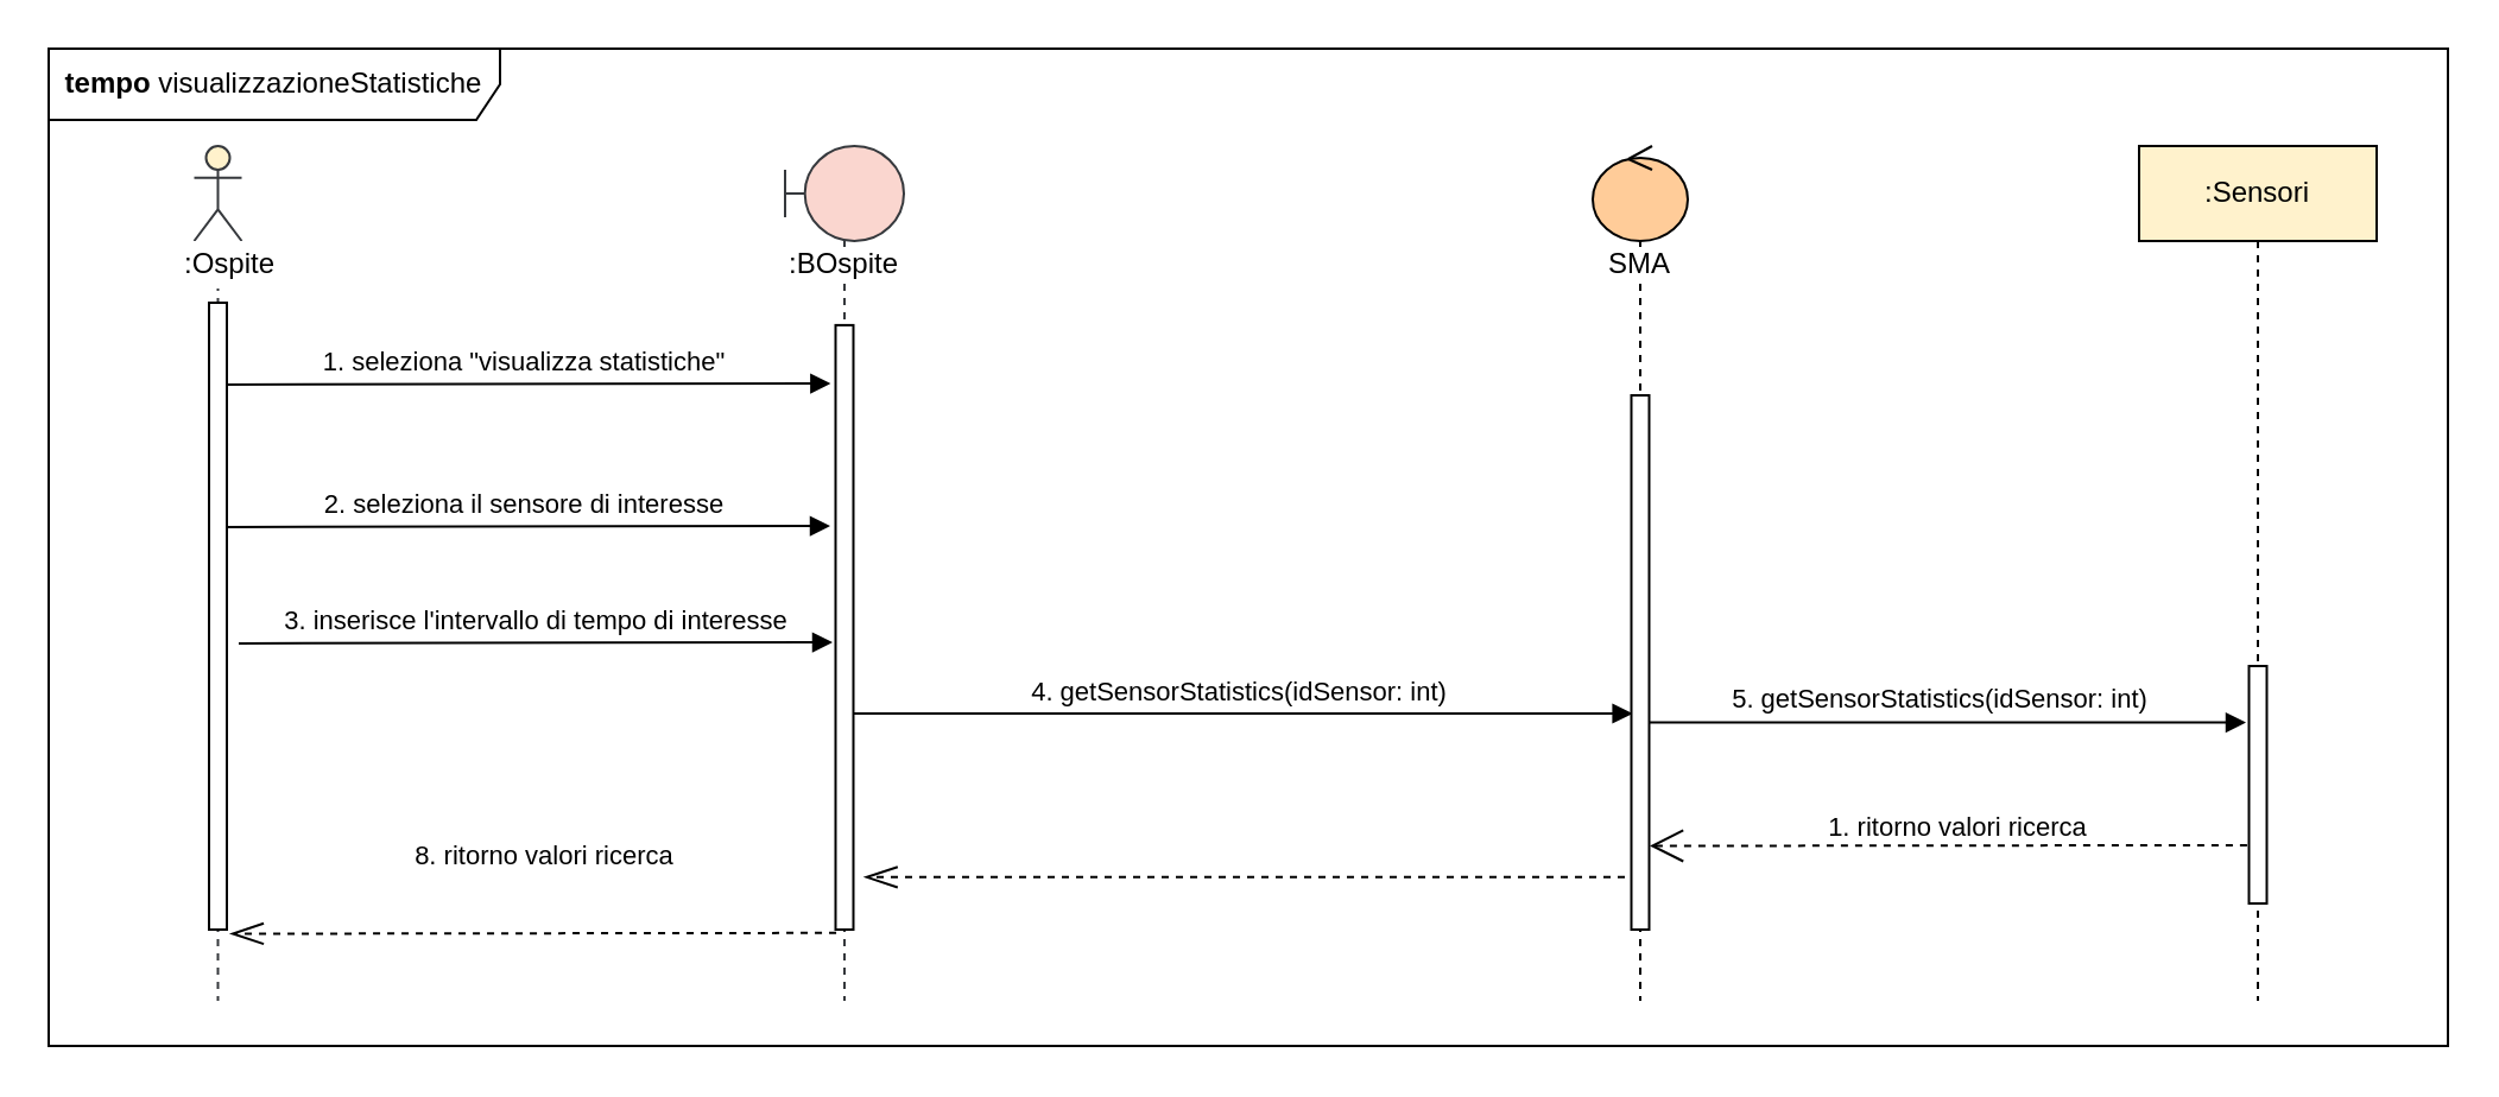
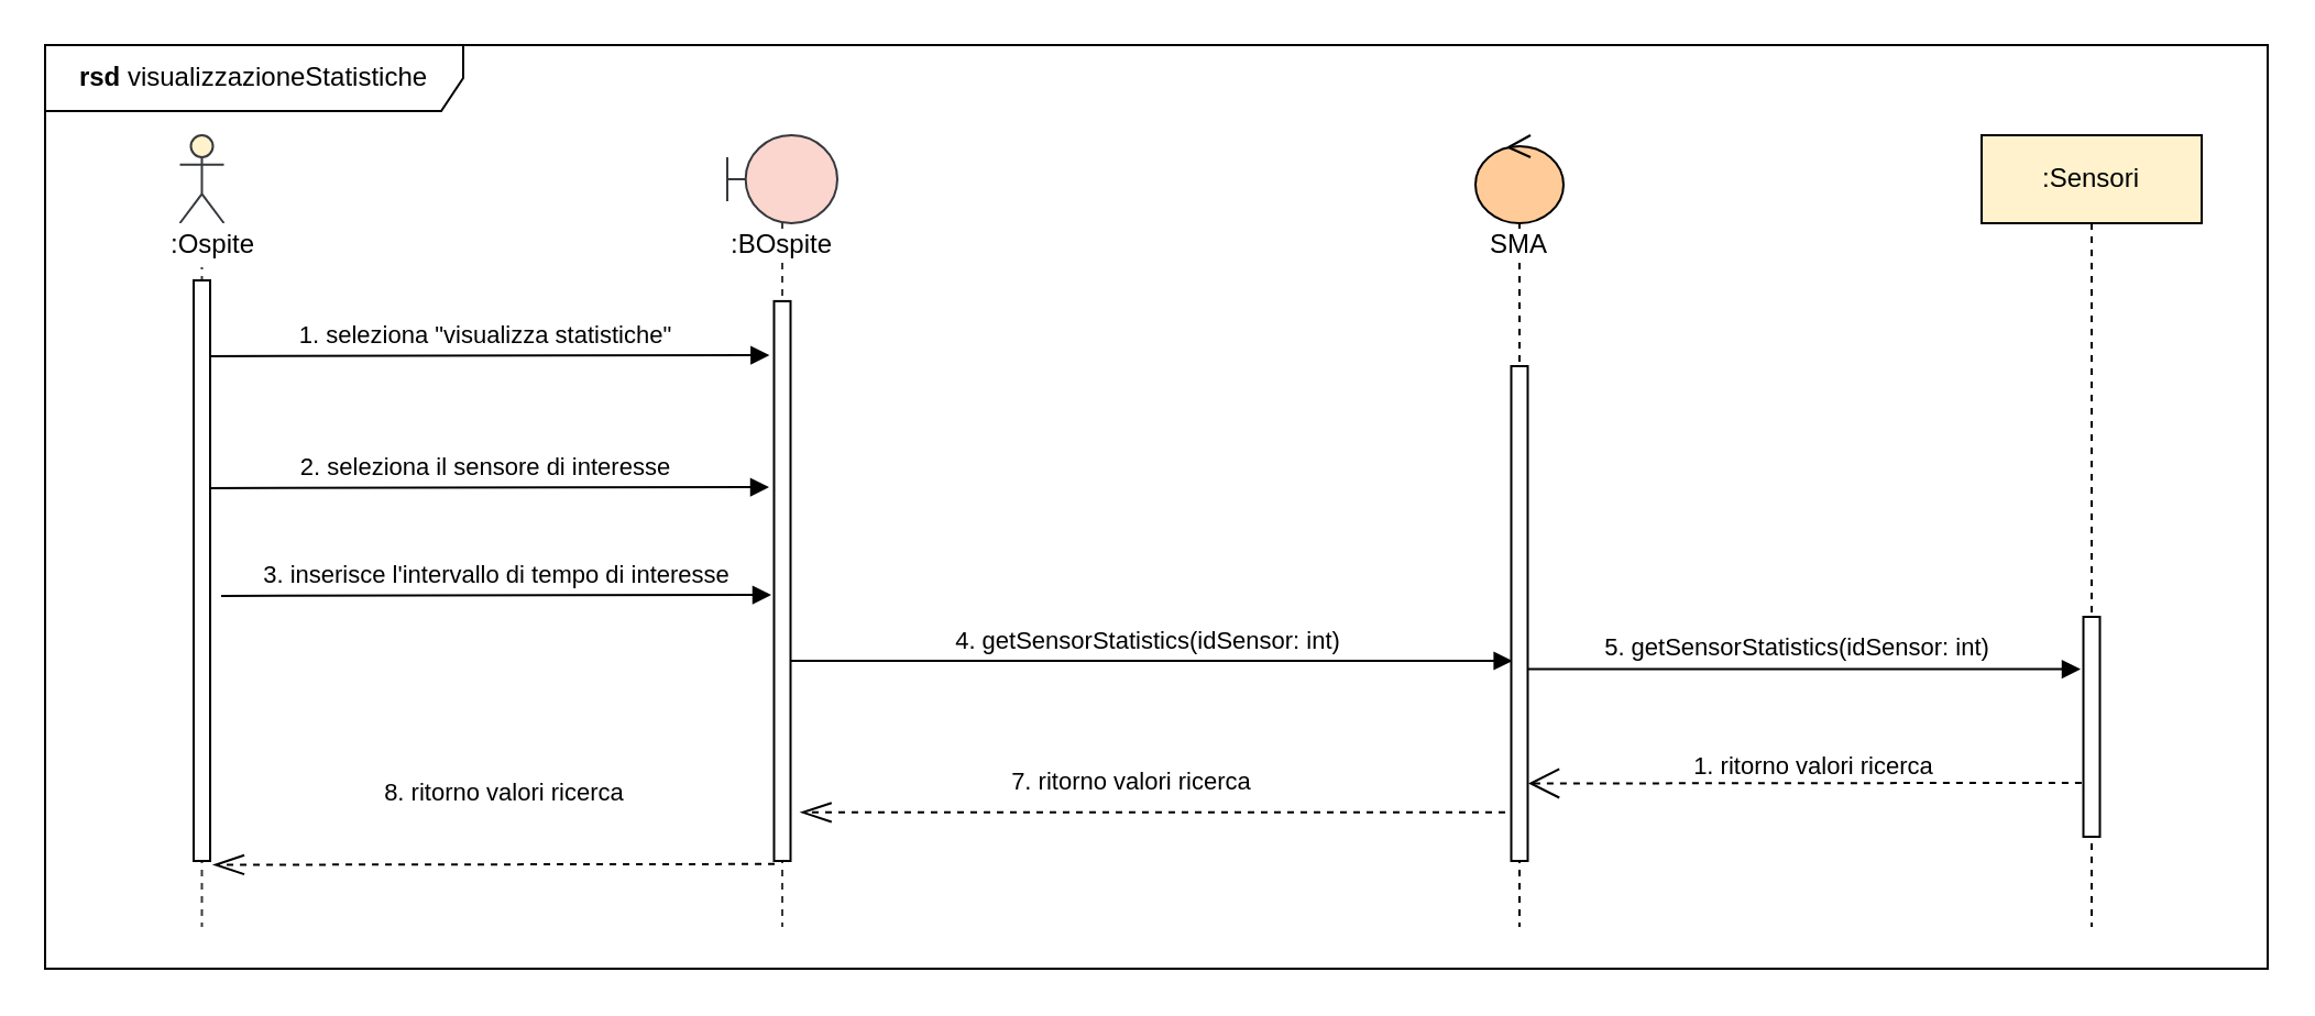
  <mxCell id="0" />
  <mxCell id="1" parent="0" />
- <mxCell id="2" value="&lt;b&gt;tempo &lt;/b&gt;visualizzazioneStatistiche" style="shape=umlFrame;whiteSpace=wrap;html=1;fillColor=#ffffff;width=190;height=30;" parent="1" vertex="1"><mxGeometry x="20" y="20" width="1010" height="420" as="geometry" /></mxCell>
+ <mxCell id="2" value="&lt;b&gt;rsd &lt;/b&gt;visualizzazioneStatistiche" style="shape=umlFrame;whiteSpace=wrap;html=1;fillColor=#ffffff;width=190;height=30;" parent="1" vertex="1"><mxGeometry x="20" y="20" width="1010" height="420" as="geometry" /></mxCell>
  <mxCell id="3" value="1. seleziona &quot;visualizza statistiche&quot;" style="html=1;verticalAlign=bottom;startArrow=none;endArrow=block;startSize=8;startFill=0;entryX=-0.276;entryY=0.609;entryDx=0;entryDy=0;entryPerimeter=0;" parent="1" edge="1"><mxGeometry x="0.003" relative="1" as="geometry"><mxPoint x="90" y="161.46" as="sourcePoint" /><mxPoint x="349.18" y="161.001" as="targetPoint" /><mxPoint as="offset" /></mxGeometry></mxCell>
  <mxCell id="4" value="2. seleziona il sensore di interesse" style="html=1;verticalAlign=bottom;startArrow=none;endArrow=block;startSize=8;startFill=0;" parent="1" edge="1"><mxGeometry x="0.003" relative="1" as="geometry"><mxPoint x="90" y="221.46" as="sourcePoint" /><mxPoint x="349" y="221" as="targetPoint" /><mxPoint as="offset" /></mxGeometry></mxCell>
  <mxCell id="5" value="4. getSensorStatistics(idSensor: int)" style="html=1;verticalAlign=bottom;startArrow=none;endArrow=block;startSize=8;startFill=0;entryX=0.076;entryY=0.747;entryDx=0;entryDy=0;entryPerimeter=0;" parent="1" edge="1"><mxGeometry relative="1" as="geometry"><mxPoint x="354.5" y="300.005" as="sourcePoint" /><mxPoint x="686.82" y="300.005" as="targetPoint" /></mxGeometry></mxCell>
  <mxCell id="6" value="" style="endArrow=openThin;dashed=1;endFill=0;endSize=12;html=1;entryX=1.606;entryY=0.862;entryDx=0;entryDy=0;entryPerimeter=0;" parent="1" edge="1"><mxGeometry width="160" relative="1" as="geometry"><mxPoint x="689.5" y="368.932" as="sourcePoint" /><mxPoint x="363.295" y="368.932" as="targetPoint" /><Array as="points" /></mxGeometry></mxCell>
+ <mxCell id="7" value="&lt;span style=&quot;font-size: 11px&quot;&gt;7. ritorno valori ricerca&amp;nbsp;&lt;/span&gt;" style="text;html=1;align=center;verticalAlign=middle;resizable=0;points=[];autosize=1;" parent="1" vertex="1"><mxGeometry x="450" y="344.76" width="130" height="20" as="geometry" /></mxCell>
  <mxCell id="8" value="" style="endArrow=openThin;dashed=1;endFill=0;endSize=12;html=1;exitX=0.037;exitY=0.92;exitDx=0;exitDy=0;exitPerimeter=0;" parent="1" edge="1"><mxGeometry width="160" relative="1" as="geometry"><mxPoint x="351.527" y="392.396" as="sourcePoint" /><mxPoint x="96.415" y="392.76" as="targetPoint" /><Array as="points" /></mxGeometry></mxCell>
  <mxCell id="9" value="&lt;span style=&quot;font-size: 11px&quot;&gt;8. ritorno valori ricerca&amp;nbsp;&lt;/span&gt;" style="text;html=1;align=center;verticalAlign=middle;resizable=0;points=[];autosize=1;" parent="1" vertex="1"><mxGeometry x="165.07" y="349.76" width="130" height="20" as="geometry" /></mxCell>
  <mxCell id="10" value="" style="shape=umlLifeline;participant=umlActor;perimeter=lifelinePerimeter;whiteSpace=wrap;html=1;container=1;collapsible=0;recursiveResize=0;verticalAlign=top;spacingTop=36;outlineConnect=0;strokeColor=#36393d;fillColor=#FFF2CC;" parent="1" vertex="1"><mxGeometry x="81.25" y="61" width="20" height="360" as="geometry" /></mxCell>
  <mxCell id="11" value="" style="html=1;points=[];perimeter=orthogonalPerimeter;fillColor=#ffffff;" parent="10" vertex="1"><mxGeometry x="6.25" y="66" width="7.5" height="264" as="geometry" /></mxCell>
  <mxCell id="12" value=":Ospite" style="text;html=1;strokeColor=none;align=center;verticalAlign=middle;whiteSpace=wrap;rounded=0;fillColor=#ffffff;" parent="1" vertex="1"><mxGeometry x="60" y="101" width="72.5" height="20" as="geometry" /></mxCell>
  <mxCell id="13" value=":Sensori" style="shape=umlLifeline;perimeter=lifelinePerimeter;whiteSpace=wrap;html=1;container=1;collapsible=0;recursiveResize=0;outlineConnect=0;fillColor=#FFF2CC;" parent="1" vertex="1"><mxGeometry x="900" y="61" width="100" height="360" as="geometry" /></mxCell>
  <mxCell id="14" value="5. getSensorStatistics(idSensor: int)" style="html=1;verticalAlign=bottom;startArrow=none;endArrow=block;startSize=8;startFill=0;" parent="13" edge="1"><mxGeometry x="-0.004" y="1" relative="1" as="geometry"><mxPoint x="-210.676" y="242.76" as="sourcePoint" /><mxPoint x="45" y="242.76" as="targetPoint" /><mxPoint as="offset" /></mxGeometry></mxCell>
  <mxCell id="15" value="" style="html=1;points=[];perimeter=orthogonalPerimeter;fillColor=#ffffff;" parent="13" vertex="1"><mxGeometry x="46.25" y="219" width="7.5" height="100" as="geometry" /></mxCell>
  <mxCell id="16" value="" style="endArrow=open;dashed=1;endFill=0;endSize=12;html=1;exitX=-0.107;exitY=0.847;exitDx=0;exitDy=0;exitPerimeter=0;" parent="13" edge="1"><mxGeometry width="160" relative="1" as="geometry"><mxPoint x="45.447" y="294.46" as="sourcePoint" /><mxPoint x="-206" y="294.76" as="targetPoint" /></mxGeometry></mxCell>
  <mxCell id="17" value="&lt;span style=&quot;background-color: rgb(255 , 255 , 255)&quot;&gt;:BOspite&lt;/span&gt;" style="shape=umlLifeline;participant=umlBoundary;perimeter=lifelinePerimeter;whiteSpace=wrap;html=1;container=1;collapsible=0;recursiveResize=0;verticalAlign=top;spacingTop=36;outlineConnect=0;strokeColor=#36393d;fillColor=#FAD6CF;size=40;" parent="1" vertex="1"><mxGeometry x="330" y="61" width="50" height="360" as="geometry" /></mxCell>
  <mxCell id="18" value="" style="html=1;points=[];perimeter=orthogonalPerimeter;fillColor=#ffffff;" parent="17" vertex="1"><mxGeometry x="21.25" y="75.45" width="7.5" height="254.55" as="geometry" /></mxCell>
  <mxCell id="19" value="&lt;span style=&quot;background-color: rgb(255 , 255 , 255)&quot;&gt;SMA&lt;/span&gt;" style="shape=umlLifeline;participant=umlControl;perimeter=lifelinePerimeter;whiteSpace=wrap;html=1;container=1;collapsible=0;recursiveResize=0;verticalAlign=top;spacingTop=36;outlineConnect=0;fillColor=#FFCC99;" parent="1" vertex="1"><mxGeometry x="670" y="61" width="40" height="360" as="geometry" /></mxCell>
  <mxCell id="20" value="" style="html=1;points=[];perimeter=orthogonalPerimeter;fillColor=#ffffff;" parent="19" vertex="1"><mxGeometry x="16.25" y="105" width="7.5" height="225" as="geometry" /></mxCell>
  <mxCell id="21" value="&lt;font style=&quot;font-size: 11px&quot;&gt;1. ritorno valori ricerca&amp;nbsp;&lt;/font&gt;" style="text;html=1;align=center;verticalAlign=middle;resizable=0;points=[];autosize=1;" parent="1" vertex="1"><mxGeometry x="760" y="337.76" width="130" height="20" as="geometry" /></mxCell>
  <mxCell id="22" value="3. inserisce l'intervallo di tempo di interesse" style="html=1;verticalAlign=bottom;startArrow=none;endArrow=block;startSize=8;startFill=0;" parent="1" edge="1"><mxGeometry x="0.003" relative="1" as="geometry"><mxPoint x="100" y="270.46" as="sourcePoint" /><mxPoint x="350" y="270" as="targetPoint" /><mxPoint as="offset" /></mxGeometry></mxCell>
